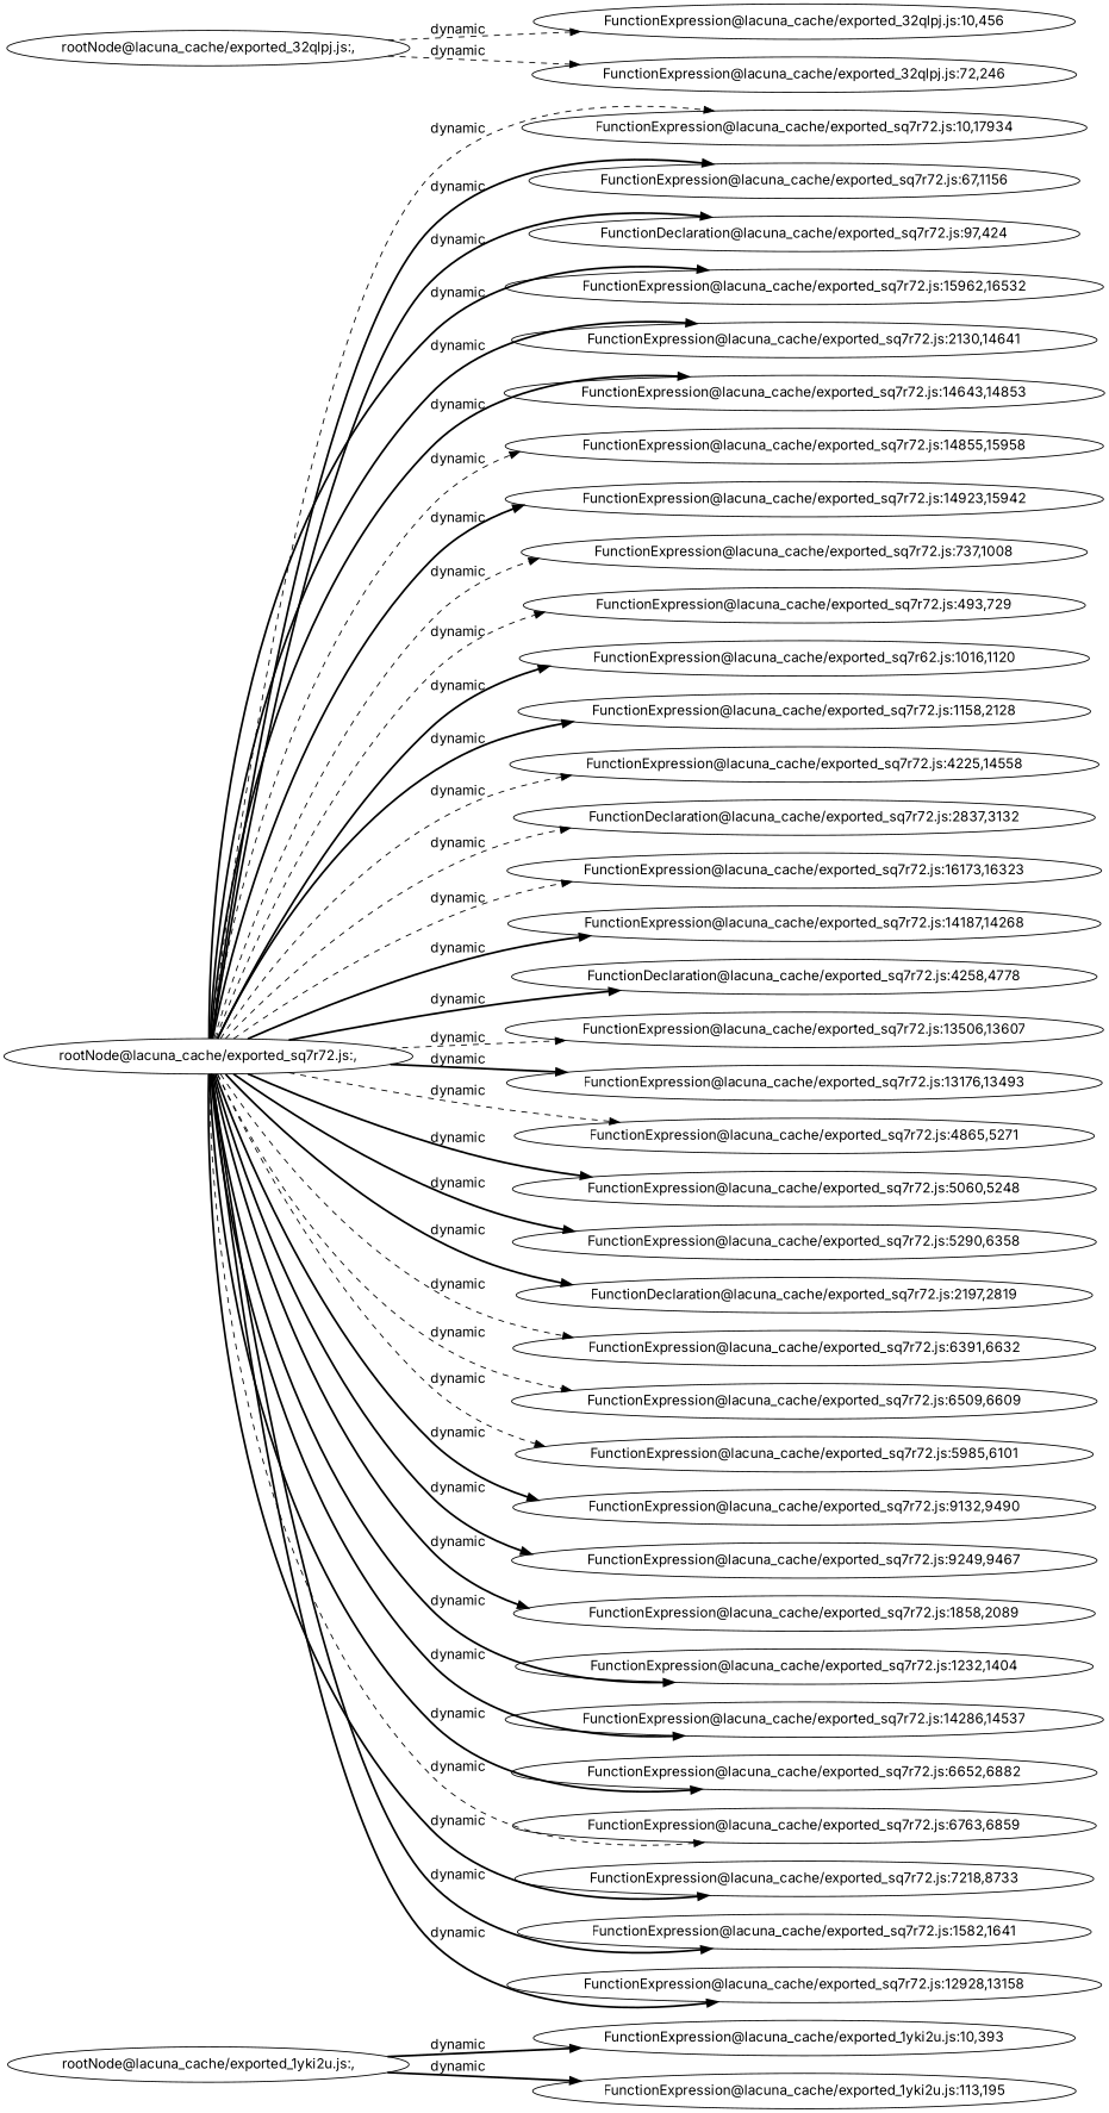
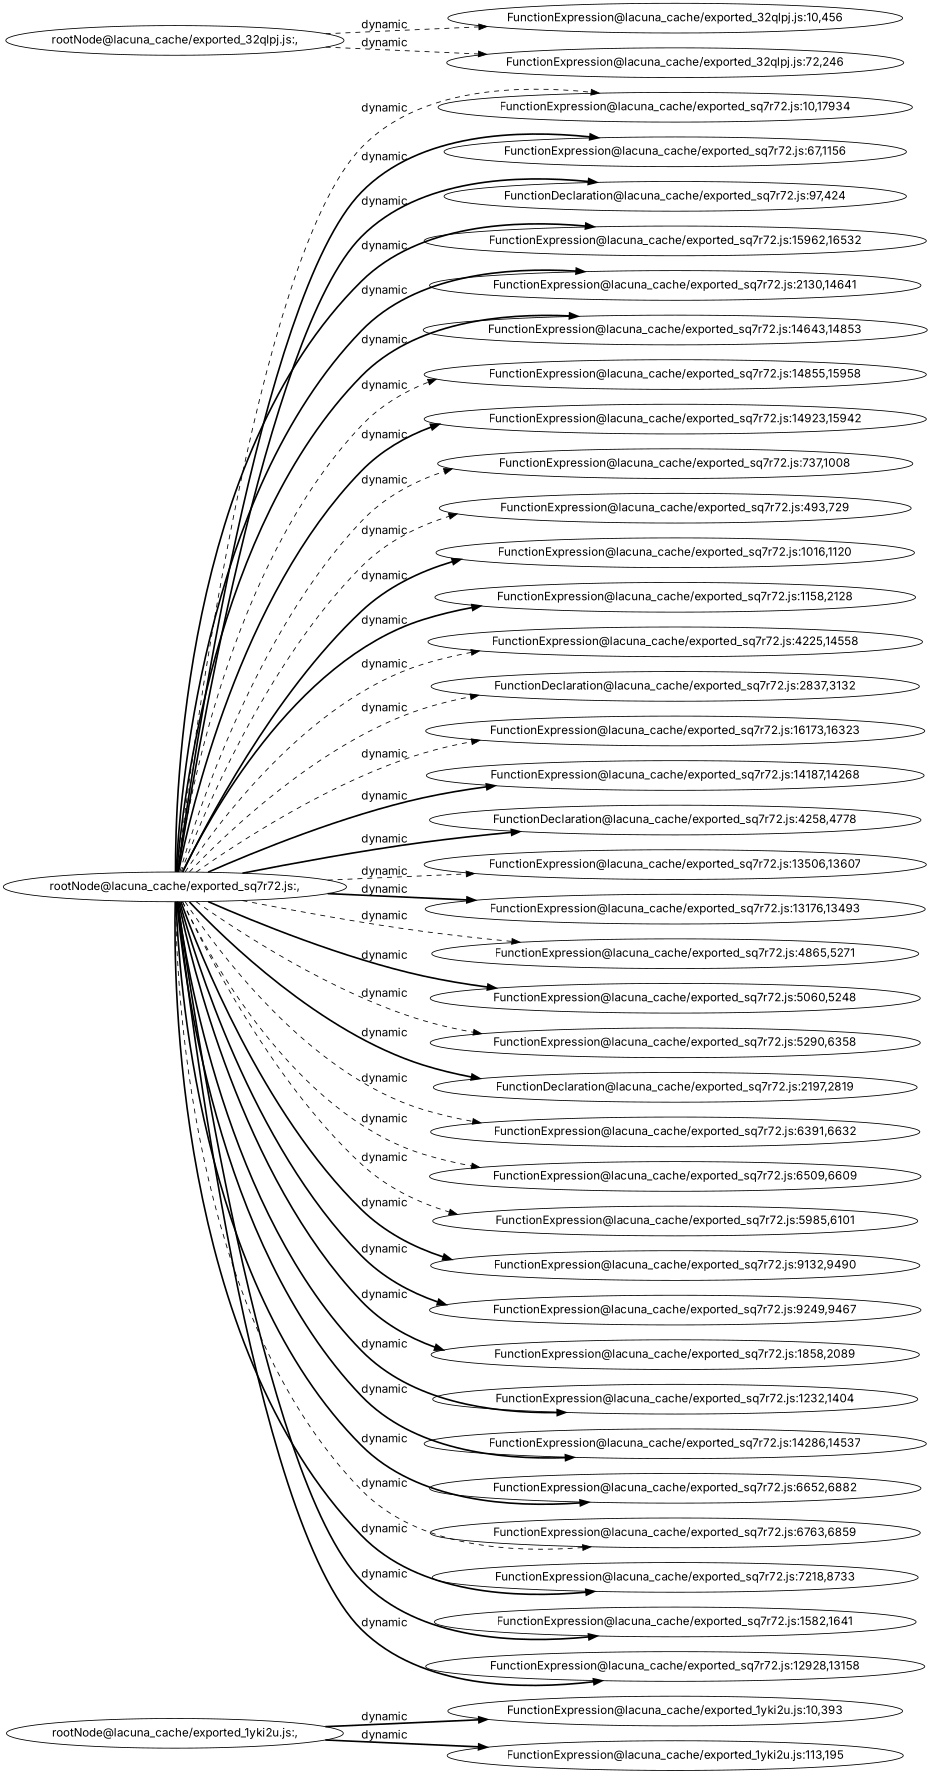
  digraph {
    fontname=Inter
    rankdir=LR
    node [fontname=Inter]
    edge [fontname=Inter style=bold]
    "rootNode@lacuna_cache/exported_1yki2u.js:,"
    "FunctionExpression@lacuna_cache/exported_1yki2u.js:10,393"
    "FunctionExpression@lacuna_cache/exported_1yki2u.js:113,195"
    "rootNode@lacuna_cache/exported_sq7r72.js:,"
    "FunctionExpression@lacuna_cache/exported_sq7r72.js:10,17934"
    "FunctionExpression@lacuna_cache/exported_sq7r72.js:67,1156"
    "FunctionDeclaration@lacuna_cache/exported_sq7r72.js:97,424"
    "FunctionExpression@lacuna_cache/exported_sq7r72.js:15962,16532"
    "FunctionExpression@lacuna_cache/exported_sq7r72.js:2130,14641"
    "FunctionExpression@lacuna_cache/exported_sq7r72.js:14643,14853"
    "FunctionExpression@lacuna_cache/exported_sq7r72.js:14855,15958"
    "FunctionExpression@lacuna_cache/exported_sq7r72.js:14923,15942"
    "FunctionExpression@lacuna_cache/exported_sq7r72.js:737,1008"
    "FunctionExpression@lacuna_cache/exported_sq7r72.js:493,729"
-   "FunctionExpression@lacuna_cache/exported_sq7r72.js:1016,1120" [label="FunctionExpression@lacuna_cache/exported_sq7r62.js:1016,1120"]
+   "FunctionExpression@lacuna_cache/exported_sq7r72.js:1016,1120"
    "FunctionExpression@lacuna_cache/exported_sq7r72.js:1158,2128"
    "FunctionExpression@lacuna_cache/exported_sq7r72.js:4225,14558"
    "FunctionDeclaration@lacuna_cache/exported_sq7r72.js:2837,3132"
    "FunctionExpression@lacuna_cache/exported_sq7r72.js:16173,16323"
    "FunctionExpression@lacuna_cache/exported_sq7r72.js:14187,14268"
    "FunctionDeclaration@lacuna_cache/exported_sq7r72.js:4258,4778"
    "FunctionExpression@lacuna_cache/exported_sq7r72.js:13506,13607"
    "FunctionExpression@lacuna_cache/exported_sq7r72.js:13176,13493"
    "FunctionExpression@lacuna_cache/exported_sq7r72.js:4865,5271"
    "FunctionExpression@lacuna_cache/exported_sq7r72.js:5060,5248"
    "FunctionExpression@lacuna_cache/exported_sq7r72.js:5290,6358"
    "FunctionDeclaration@lacuna_cache/exported_sq7r72.js:2197,2819"
    "FunctionExpression@lacuna_cache/exported_sq7r72.js:6391,6632"
    "FunctionExpression@lacuna_cache/exported_sq7r72.js:6509,6609"
    "FunctionExpression@lacuna_cache/exported_sq7r72.js:5985,6101"
    "FunctionExpression@lacuna_cache/exported_sq7r72.js:9132,9490"
    "FunctionExpression@lacuna_cache/exported_sq7r72.js:9249,9467"
    "FunctionExpression@lacuna_cache/exported_sq7r72.js:1858,2089"
    "FunctionExpression@lacuna_cache/exported_sq7r72.js:1232,1404"
    "FunctionExpression@lacuna_cache/exported_sq7r72.js:14286,14537"
    "FunctionExpression@lacuna_cache/exported_sq7r72.js:6652,6882"
    "FunctionExpression@lacuna_cache/exported_sq7r72.js:6763,6859"
    "FunctionExpression@lacuna_cache/exported_sq7r72.js:7218,8733"
    "FunctionExpression@lacuna_cache/exported_sq7r72.js:1582,1641"
    "FunctionExpression@lacuna_cache/exported_sq7r72.js:12928,13158"
    "rootNode@lacuna_cache/exported_32qlpj.js:,"
    "FunctionExpression@lacuna_cache/exported_32qlpj.js:10,456"
    "FunctionExpression@lacuna_cache/exported_32qlpj.js:72,246"
    "rootNode@lacuna_cache/exported_1yki2u.js:," -> "FunctionExpression@lacuna_cache/exported_1yki2u.js:10,393" [label=dynamic]
    "rootNode@lacuna_cache/exported_1yki2u.js:," -> "FunctionExpression@lacuna_cache/exported_1yki2u.js:113,195" [label=dynamic]
    "rootNode@lacuna_cache/exported_sq7r72.js:," -> "FunctionExpression@lacuna_cache/exported_sq7r72.js:10,17934" [label=dynamic style=dashed]
    "rootNode@lacuna_cache/exported_sq7r72.js:," -> "FunctionExpression@lacuna_cache/exported_sq7r72.js:67,1156" [label=dynamic]
    "rootNode@lacuna_cache/exported_sq7r72.js:," -> "FunctionDeclaration@lacuna_cache/exported_sq7r72.js:97,424" [label=dynamic]
    "rootNode@lacuna_cache/exported_sq7r72.js:," -> "FunctionExpression@lacuna_cache/exported_sq7r72.js:15962,16532" [label=dynamic]
    "rootNode@lacuna_cache/exported_sq7r72.js:," -> "FunctionExpression@lacuna_cache/exported_sq7r72.js:2130,14641" [label=dynamic]
    "rootNode@lacuna_cache/exported_sq7r72.js:," -> "FunctionExpression@lacuna_cache/exported_sq7r72.js:14643,14853" [label=dynamic]
    "rootNode@lacuna_cache/exported_sq7r72.js:," -> "FunctionExpression@lacuna_cache/exported_sq7r72.js:14855,15958" [label=dynamic style=dashed]
    "rootNode@lacuna_cache/exported_sq7r72.js:," -> "FunctionExpression@lacuna_cache/exported_sq7r72.js:14923,15942" [label=dynamic]
    "rootNode@lacuna_cache/exported_sq7r72.js:," -> "FunctionExpression@lacuna_cache/exported_sq7r72.js:737,1008" [label=dynamic style=dashed]
    "rootNode@lacuna_cache/exported_sq7r72.js:," -> "FunctionExpression@lacuna_cache/exported_sq7r72.js:493,729" [label=dynamic style=dashed]
    "rootNode@lacuna_cache/exported_sq7r72.js:," -> "FunctionExpression@lacuna_cache/exported_sq7r72.js:1016,1120" [label=dynamic]
    "rootNode@lacuna_cache/exported_sq7r72.js:," -> "FunctionExpression@lacuna_cache/exported_sq7r72.js:1158,2128" [label=dynamic]
    "rootNode@lacuna_cache/exported_sq7r72.js:," -> "FunctionExpression@lacuna_cache/exported_sq7r72.js:4225,14558" [label=dynamic style=dashed]
    "rootNode@lacuna_cache/exported_sq7r72.js:," -> "FunctionDeclaration@lacuna_cache/exported_sq7r72.js:2837,3132" [label=dynamic style=dashed]
    "rootNode@lacuna_cache/exported_sq7r72.js:," -> "FunctionExpression@lacuna_cache/exported_sq7r72.js:16173,16323" [label=dynamic style=dashed]
    "rootNode@lacuna_cache/exported_sq7r72.js:," -> "FunctionExpression@lacuna_cache/exported_sq7r72.js:14187,14268" [label=dynamic]
    "rootNode@lacuna_cache/exported_sq7r72.js:," -> "FunctionDeclaration@lacuna_cache/exported_sq7r72.js:4258,4778" [label=dynamic]
    "rootNode@lacuna_cache/exported_sq7r72.js:," -> "FunctionExpression@lacuna_cache/exported_sq7r72.js:13506,13607" [label=dynamic style=dashed]
    "rootNode@lacuna_cache/exported_sq7r72.js:," -> "FunctionExpression@lacuna_cache/exported_sq7r72.js:13176,13493" [label=dynamic]
    "rootNode@lacuna_cache/exported_sq7r72.js:," -> "FunctionExpression@lacuna_cache/exported_sq7r72.js:4865,5271" [label=dynamic style=dashed]
    "rootNode@lacuna_cache/exported_sq7r72.js:," -> "FunctionExpression@lacuna_cache/exported_sq7r72.js:5060,5248" [label=dynamic]
-   "rootNode@lacuna_cache/exported_sq7r72.js:," -> "FunctionExpression@lacuna_cache/exported_sq7r72.js:5290,6358" [label=dynamic]
+   "rootNode@lacuna_cache/exported_sq7r72.js:," -> "FunctionExpression@lacuna_cache/exported_sq7r72.js:5290,6358" [label=dynamic style=dashed]
    "rootNode@lacuna_cache/exported_sq7r72.js:," -> "FunctionDeclaration@lacuna_cache/exported_sq7r72.js:2197,2819" [label=dynamic]
    "rootNode@lacuna_cache/exported_sq7r72.js:," -> "FunctionExpression@lacuna_cache/exported_sq7r72.js:6391,6632" [label=dynamic style=dashed]
    "rootNode@lacuna_cache/exported_sq7r72.js:," -> "FunctionExpression@lacuna_cache/exported_sq7r72.js:6509,6609" [label=dynamic style=dashed]
    "rootNode@lacuna_cache/exported_sq7r72.js:," -> "FunctionExpression@lacuna_cache/exported_sq7r72.js:5985,6101" [label=dynamic style=dashed]
    "rootNode@lacuna_cache/exported_sq7r72.js:," -> "FunctionExpression@lacuna_cache/exported_sq7r72.js:9132,9490" [label=dynamic]
    "rootNode@lacuna_cache/exported_sq7r72.js:," -> "FunctionExpression@lacuna_cache/exported_sq7r72.js:9249,9467" [label=dynamic]
    "rootNode@lacuna_cache/exported_sq7r72.js:," -> "FunctionExpression@lacuna_cache/exported_sq7r72.js:1858,2089" [label=dynamic]
    "rootNode@lacuna_cache/exported_sq7r72.js:," -> "FunctionExpression@lacuna_cache/exported_sq7r72.js:1232,1404" [label=dynamic]
    "rootNode@lacuna_cache/exported_sq7r72.js:," -> "FunctionExpression@lacuna_cache/exported_sq7r72.js:14286,14537" [label=dynamic]
    "rootNode@lacuna_cache/exported_sq7r72.js:," -> "FunctionExpression@lacuna_cache/exported_sq7r72.js:6652,6882" [label=dynamic]
    "rootNode@lacuna_cache/exported_sq7r72.js:," -> "FunctionExpression@lacuna_cache/exported_sq7r72.js:6763,6859" [label=dynamic style=dashed]
    "rootNode@lacuna_cache/exported_sq7r72.js:," -> "FunctionExpression@lacuna_cache/exported_sq7r72.js:7218,8733" [label=dynamic]
    "rootNode@lacuna_cache/exported_sq7r72.js:," -> "FunctionExpression@lacuna_cache/exported_sq7r72.js:1582,1641" [label=dynamic]
    "rootNode@lacuna_cache/exported_sq7r72.js:," -> "FunctionExpression@lacuna_cache/exported_sq7r72.js:12928,13158" [label=dynamic]
    "rootNode@lacuna_cache/exported_32qlpj.js:," -> "FunctionExpression@lacuna_cache/exported_32qlpj.js:10,456" [label=dynamic style=dashed]
    "rootNode@lacuna_cache/exported_32qlpj.js:," -> "FunctionExpression@lacuna_cache/exported_32qlpj.js:72,246" [label=dynamic style=dashed]
  }
